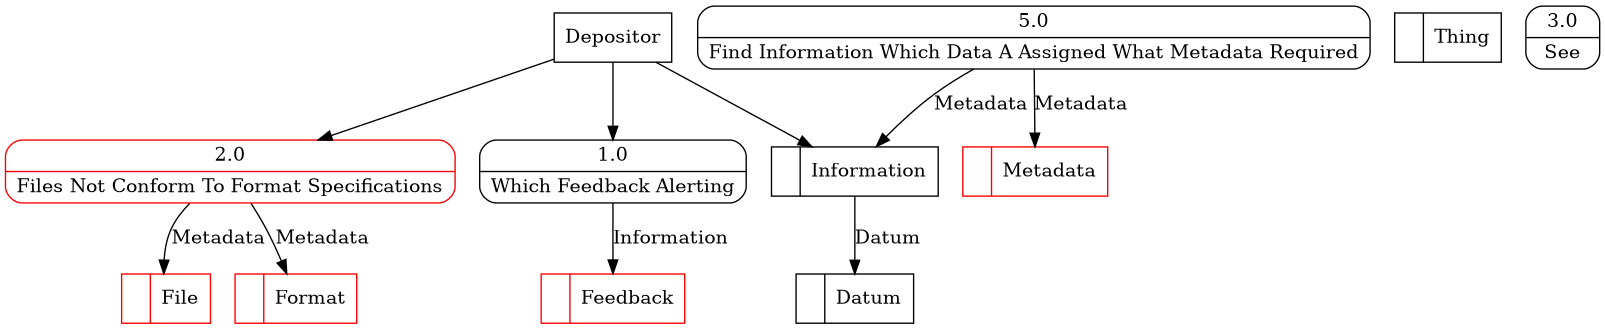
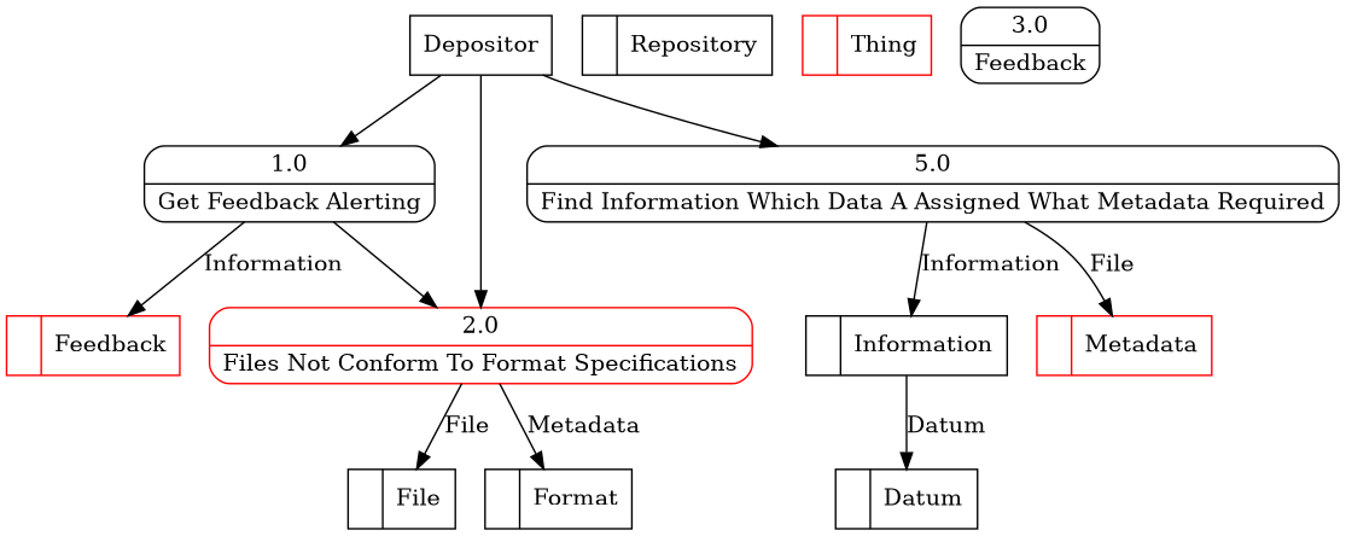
  digraph {
    node [shape=record]
    n1 [color=red label="<f0>  |<f1> Feedback "]
-   n2 [color=red label="<f0>  |<f1> File "]
-   n3 [label="<f0>  |<f1> Format " color=red]
-   n5 [label="<f0>  |<f1> Thing "]
+   n2 [color=black label="<f0>  |<f1> File "]
+   n3 [label="<f0>  |<f1> Format "]
+   n4 [label="<f0>  |<f1> Repository "]
+   n5 [label="<f0>  |<f1> Thing " color=red]
    n6 [label="<f0>  |<f1> Information "]
    n7 [label="<f0>  |<f1> Datum "]
    n8 [color=red label="<f0>  |<f1> Metadata "]
    n9 [label=Depositor shape=box]
-   n10 [label="{<f0> 1.0|<f1> Which Feedback Alerting }" shape=Mrecord]
+   n10 [label="{<f0> 1.0|<f1> Get Feedback Alerting }" shape=Mrecord]
    n11 [color=red label="{<f0> 2.0|<f1> Files Not Conform To Format Specifications }" shape=Mrecord]
    n12 [label="{<f0> 5.0|<f1> Find Information Which Data A Assigned What Metadata Required }" shape=Mrecord]
-   n13 [label="{<f0> 3.0|<f1> See }" shape=Mrecord]
+   n13 [label="{<f0> 3.0|<f1> Feedback }" shape=Mrecord]
    n6 -> n7 [label=Datum]
    n9 -> n10
    n9 -> n11
-   n9 -> n6
+   n9 -> n12
    n10 -> n1 [label=Information]
-   n11 -> n2 [label=Metadata]
+   n10 -> n11
+   n11 -> n2 [label=File]
    n11 -> n3 [label=Metadata]
-   n12 -> n6 [label=Metadata]
-   n12 -> n8 [label=Metadata]
+   n12 -> n6 [label=Information]
+   n12 -> n8 [label=File]
  }
